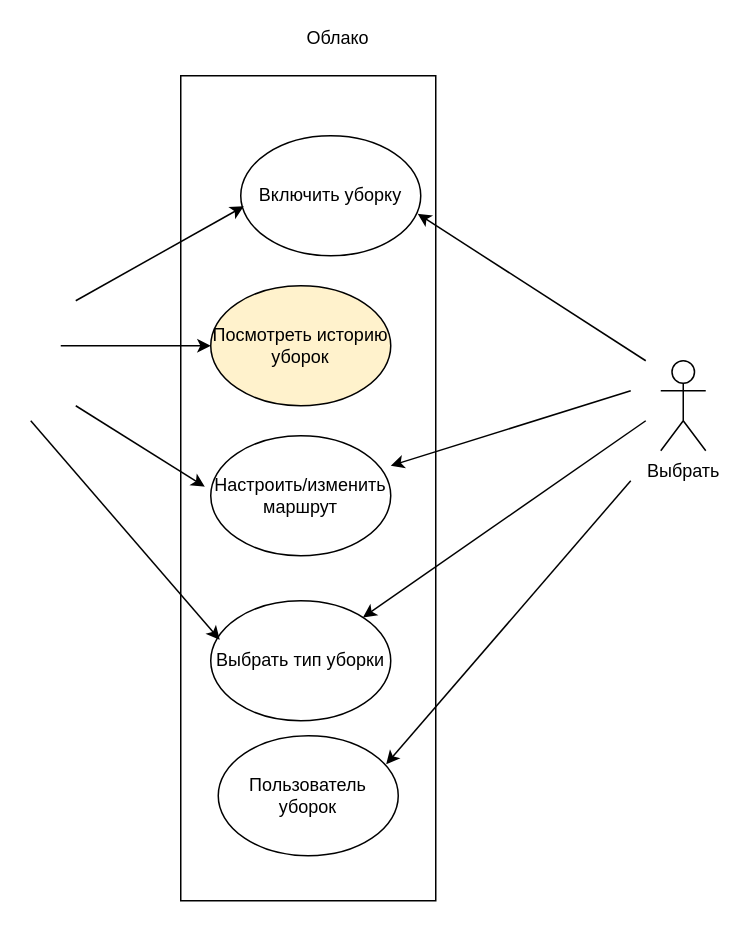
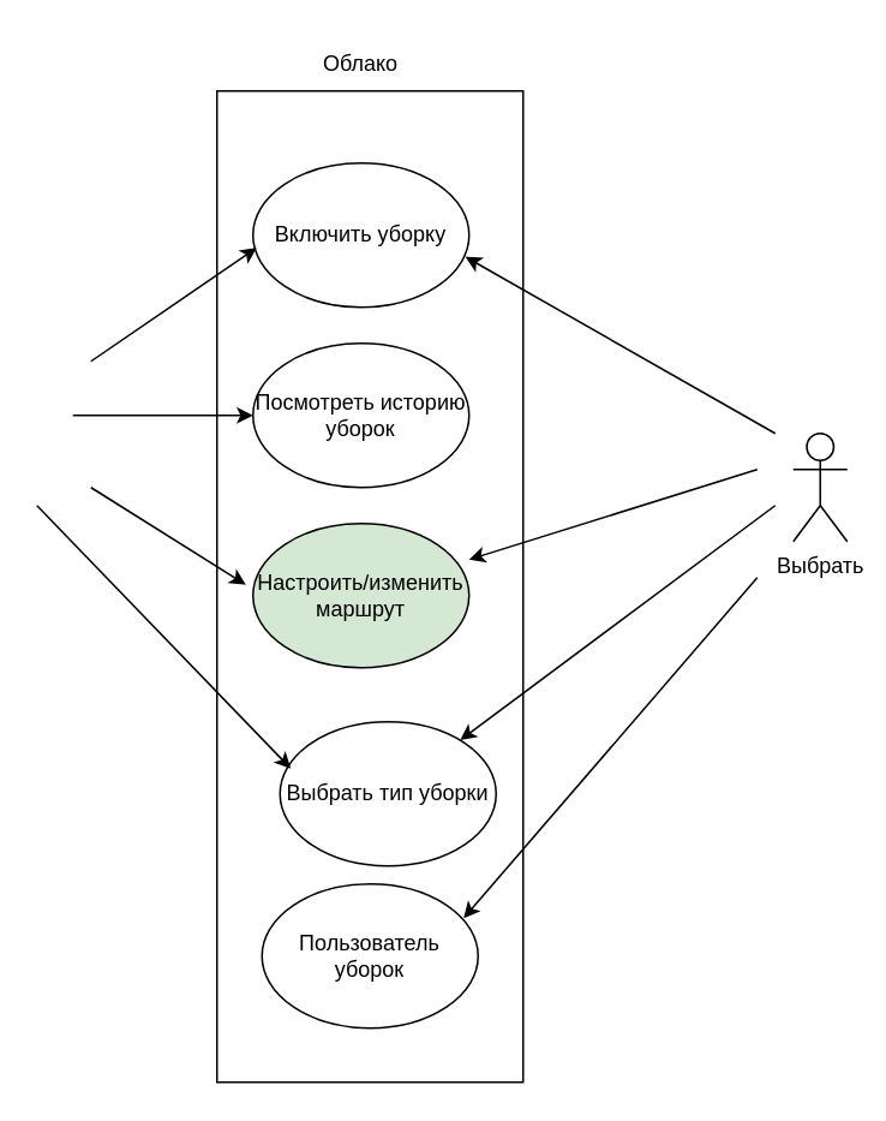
  <mxCell id="0" />
  <mxCell id="1" parent="0" />
  <mxCell id="2" value="" style="rounded=0;whiteSpace=wrap;html=1;" parent="1" vertex="1"><mxGeometry x="120" y="50" width="170" height="550" as="geometry" /></mxCell>
- <mxCell id="3" value="Включить уборку" style="ellipse;whiteSpace=wrap;html=1;" parent="1" vertex="1"><mxGeometry x="160" y="90" width="120" height="80" as="geometry" /></mxCell>
- <mxCell id="4" value="Посмотреть историю уборок" style="ellipse;whiteSpace=wrap;html=1;fillColor=#fff2cc;" parent="1" vertex="1"><mxGeometry x="140" y="190" width="120" height="80" as="geometry" /></mxCell>
- <mxCell id="5" value="Настроить/изменить маршрут" style="ellipse;whiteSpace=wrap;html=1;" parent="1" vertex="1"><mxGeometry x="140" y="290" width="120" height="80" as="geometry" /></mxCell>
+ <mxCell id="3" value="Включить уборку" style="ellipse;whiteSpace=wrap;html=1;" parent="1" vertex="1"><mxGeometry x="140" y="90" width="120" height="80" as="geometry" /></mxCell>
+ <mxCell id="4" value="Посмотреть историю уборок" style="ellipse;whiteSpace=wrap;html=1;" parent="1" vertex="1"><mxGeometry x="140" y="190" width="120" height="80" as="geometry" /></mxCell>
+ <mxCell id="5" value="Настроить/изменить маршрут" style="ellipse;whiteSpace=wrap;html=1;fillColor=#d5e8d4;" parent="1" vertex="1"><mxGeometry x="140" y="290" width="120" height="80" as="geometry" /></mxCell>
  <mxCell id="6" value="" style="endArrow=classic;html=1;rounded=0;entryX=0.017;entryY=0.588;entryDx=0;entryDy=0;entryPerimeter=0;" parent="1" target="3" edge="1"><mxGeometry width="50" height="50" relative="1" as="geometry"><mxPoint x="50" y="200" as="sourcePoint" /><mxPoint x="90" y="150" as="targetPoint" /></mxGeometry></mxCell>
  <mxCell id="7" value="" style="endArrow=classic;html=1;rounded=0;entryX=0;entryY=0.5;entryDx=0;entryDy=0;" parent="1" target="4" edge="1"><mxGeometry width="50" height="50" relative="1" as="geometry"><mxPoint x="40" y="230" as="sourcePoint" /><mxPoint x="120" y="250" as="targetPoint" /></mxGeometry></mxCell>
  <mxCell id="8" value="" style="endArrow=classic;html=1;rounded=0;entryX=-0.033;entryY=0.425;entryDx=0;entryDy=0;entryPerimeter=0;" parent="1" target="5" edge="1"><mxGeometry width="50" height="50" relative="1" as="geometry"><mxPoint x="50" y="270" as="sourcePoint" /><mxPoint x="100" y="330" as="targetPoint" /></mxGeometry></mxCell>
- <mxCell id="9" value="Выбрать тип уборки" style="ellipse;whiteSpace=wrap;html=1;" parent="1" vertex="1"><mxGeometry x="140" y="400" width="120" height="80" as="geometry" /></mxCell>
+ <mxCell id="9" value="Выбрать тип уборки" style="ellipse;whiteSpace=wrap;html=1;" parent="1" vertex="1"><mxGeometry x="155" y="400" width="120" height="80" as="geometry" /></mxCell>
  <mxCell id="10" value="" style="endArrow=classic;html=1;rounded=0;entryX=0.05;entryY=0.325;entryDx=0;entryDy=0;entryPerimeter=0;" parent="1" target="9" edge="1"><mxGeometry width="50" height="50" relative="1" as="geometry"><mxPoint x="20" y="280" as="sourcePoint" /><mxPoint x="10" y="370" as="targetPoint" /></mxGeometry></mxCell>
- <mxCell id="11" value="Облако" style="text;html=1;strokeColor=none;fillColor=none;align=center;verticalAlign=middle;whiteSpace=wrap;rounded=0;" parent="1" vertex="1"><mxGeometry x="195" y="10" width="60" height="30" as="geometry" /></mxCell>
+ <mxCell id="11" value="Облако" style="text;html=1;strokeColor=none;fillColor=none;align=center;verticalAlign=middle;whiteSpace=wrap;rounded=0;" parent="1" vertex="1"><mxGeometry x="170" y="20" width="60" height="30" as="geometry" /></mxCell>
  <mxCell id="12" value="Пользователь уборок" style="ellipse;whiteSpace=wrap;html=1;" parent="1" vertex="1"><mxGeometry x="145" y="490" width="120" height="80" as="geometry" /></mxCell>
  <mxCell id="13" value="Выбрать" style="shape=umlActor;verticalLabelPosition=bottom;verticalAlign=top;html=1;outlineConnect=0;" parent="1" vertex="1"><mxGeometry x="440" y="240" width="30" height="60" as="geometry" /></mxCell>
  <mxCell id="14" value="" style="endArrow=classic;html=1;rounded=0;entryX=0.983;entryY=0.65;entryDx=0;entryDy=0;entryPerimeter=0;" parent="1" edge="1" target="3"><mxGeometry width="50" height="50" relative="1" as="geometry"><mxPoint x="430" y="240" as="sourcePoint" /><mxPoint x="420" y="220" as="targetPoint" /></mxGeometry></mxCell>
  <mxCell id="15" value="" style="endArrow=classic;html=1;rounded=0;entryX=0.933;entryY=0.238;entryDx=0;entryDy=0;entryPerimeter=0;" parent="1" edge="1" target="12"><mxGeometry width="50" height="50" relative="1" as="geometry"><mxPoint x="420" y="320" as="sourcePoint" /><mxPoint x="440" y="290" as="targetPoint" /></mxGeometry></mxCell>
  <mxCell id="16" value="" style="endArrow=classic;html=1;rounded=0;entryX=1;entryY=0.25;entryDx=0;entryDy=0;entryPerimeter=0;" parent="1" edge="1" target="5"><mxGeometry width="50" height="50" relative="1" as="geometry"><mxPoint x="420" y="260" as="sourcePoint" /><mxPoint x="420" y="280" as="targetPoint" /></mxGeometry></mxCell>
  <mxCell id="17" value="" style="endArrow=classic;html=1;rounded=0;" parent="1" edge="1" target="9"><mxGeometry width="50" height="50" relative="1" as="geometry"><mxPoint x="430" y="280" as="sourcePoint" /><mxPoint x="420" y="300" as="targetPoint" /></mxGeometry></mxCell>
